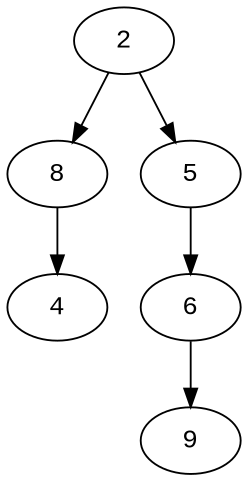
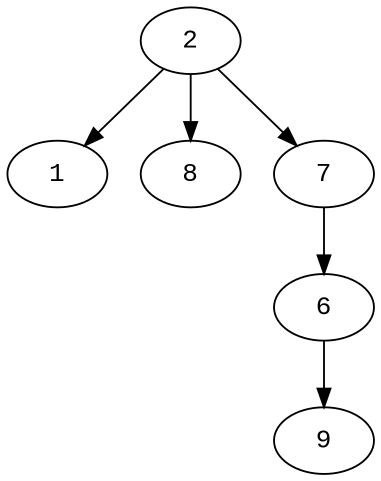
  digraph {
    fontname="Liberation Mono"
    node [fontname="Liberation Mono"]
    edge [fontname="Liberation Mono"]
    2
+   1
    n3 [label=8]
-   5
-   4
+   5 [label=7]
    6
    n7 [label=9]
+   2 -> 1
    2 -> n3
    2 -> 5
-   n3 -> 4
    5 -> 6
    6 -> n7
  }
